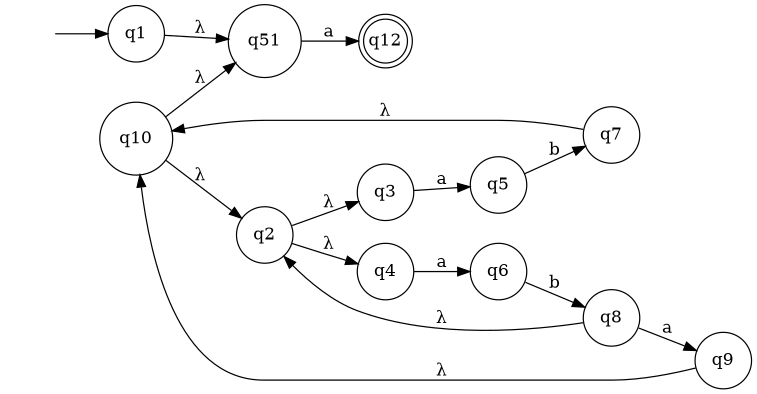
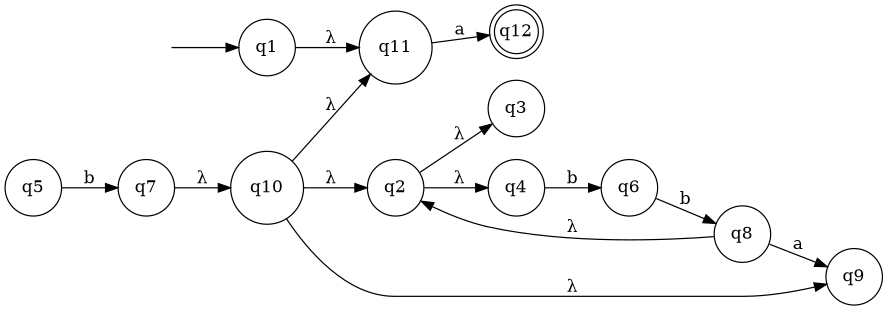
  digraph {
    rankdir=LR
    node [margin=0.1 shape=circle]
    q12 [margin=0 shape=doublecircle]
    " " [color=white width=0]
    q1
-   q11 [label=q51]
+   q11
    q2
    q3
    q4
    q5
    q6
    q7
    q8
    q10
    q9
    " " -> q1
    q1 -> q11 [label=<&#955;>]
    q11 -> q12 [label=a]
    q2 -> q3 [label=<&#955;>]
    q2 -> q4 [label=<&#955;>]
-   q3 -> q5 [label=a]
-   q4 -> q6 [label=a]
+   q4 -> q6 [label=b]
    q5 -> q7 [label=b]
    q6 -> q8 [label=b]
    q7 -> q10 [label=<&#955;>]
    q8 -> q2 [label=<&#955;>]
    q8 -> q9 [label=a]
    q10 -> q11 [label=<&#955;>]
    q10 -> q2 [label=<&#955;>]
-   q9 -> q10 [label=<&#955;>]
+   q10 -> q9 [label=<&#955;>]
  }
